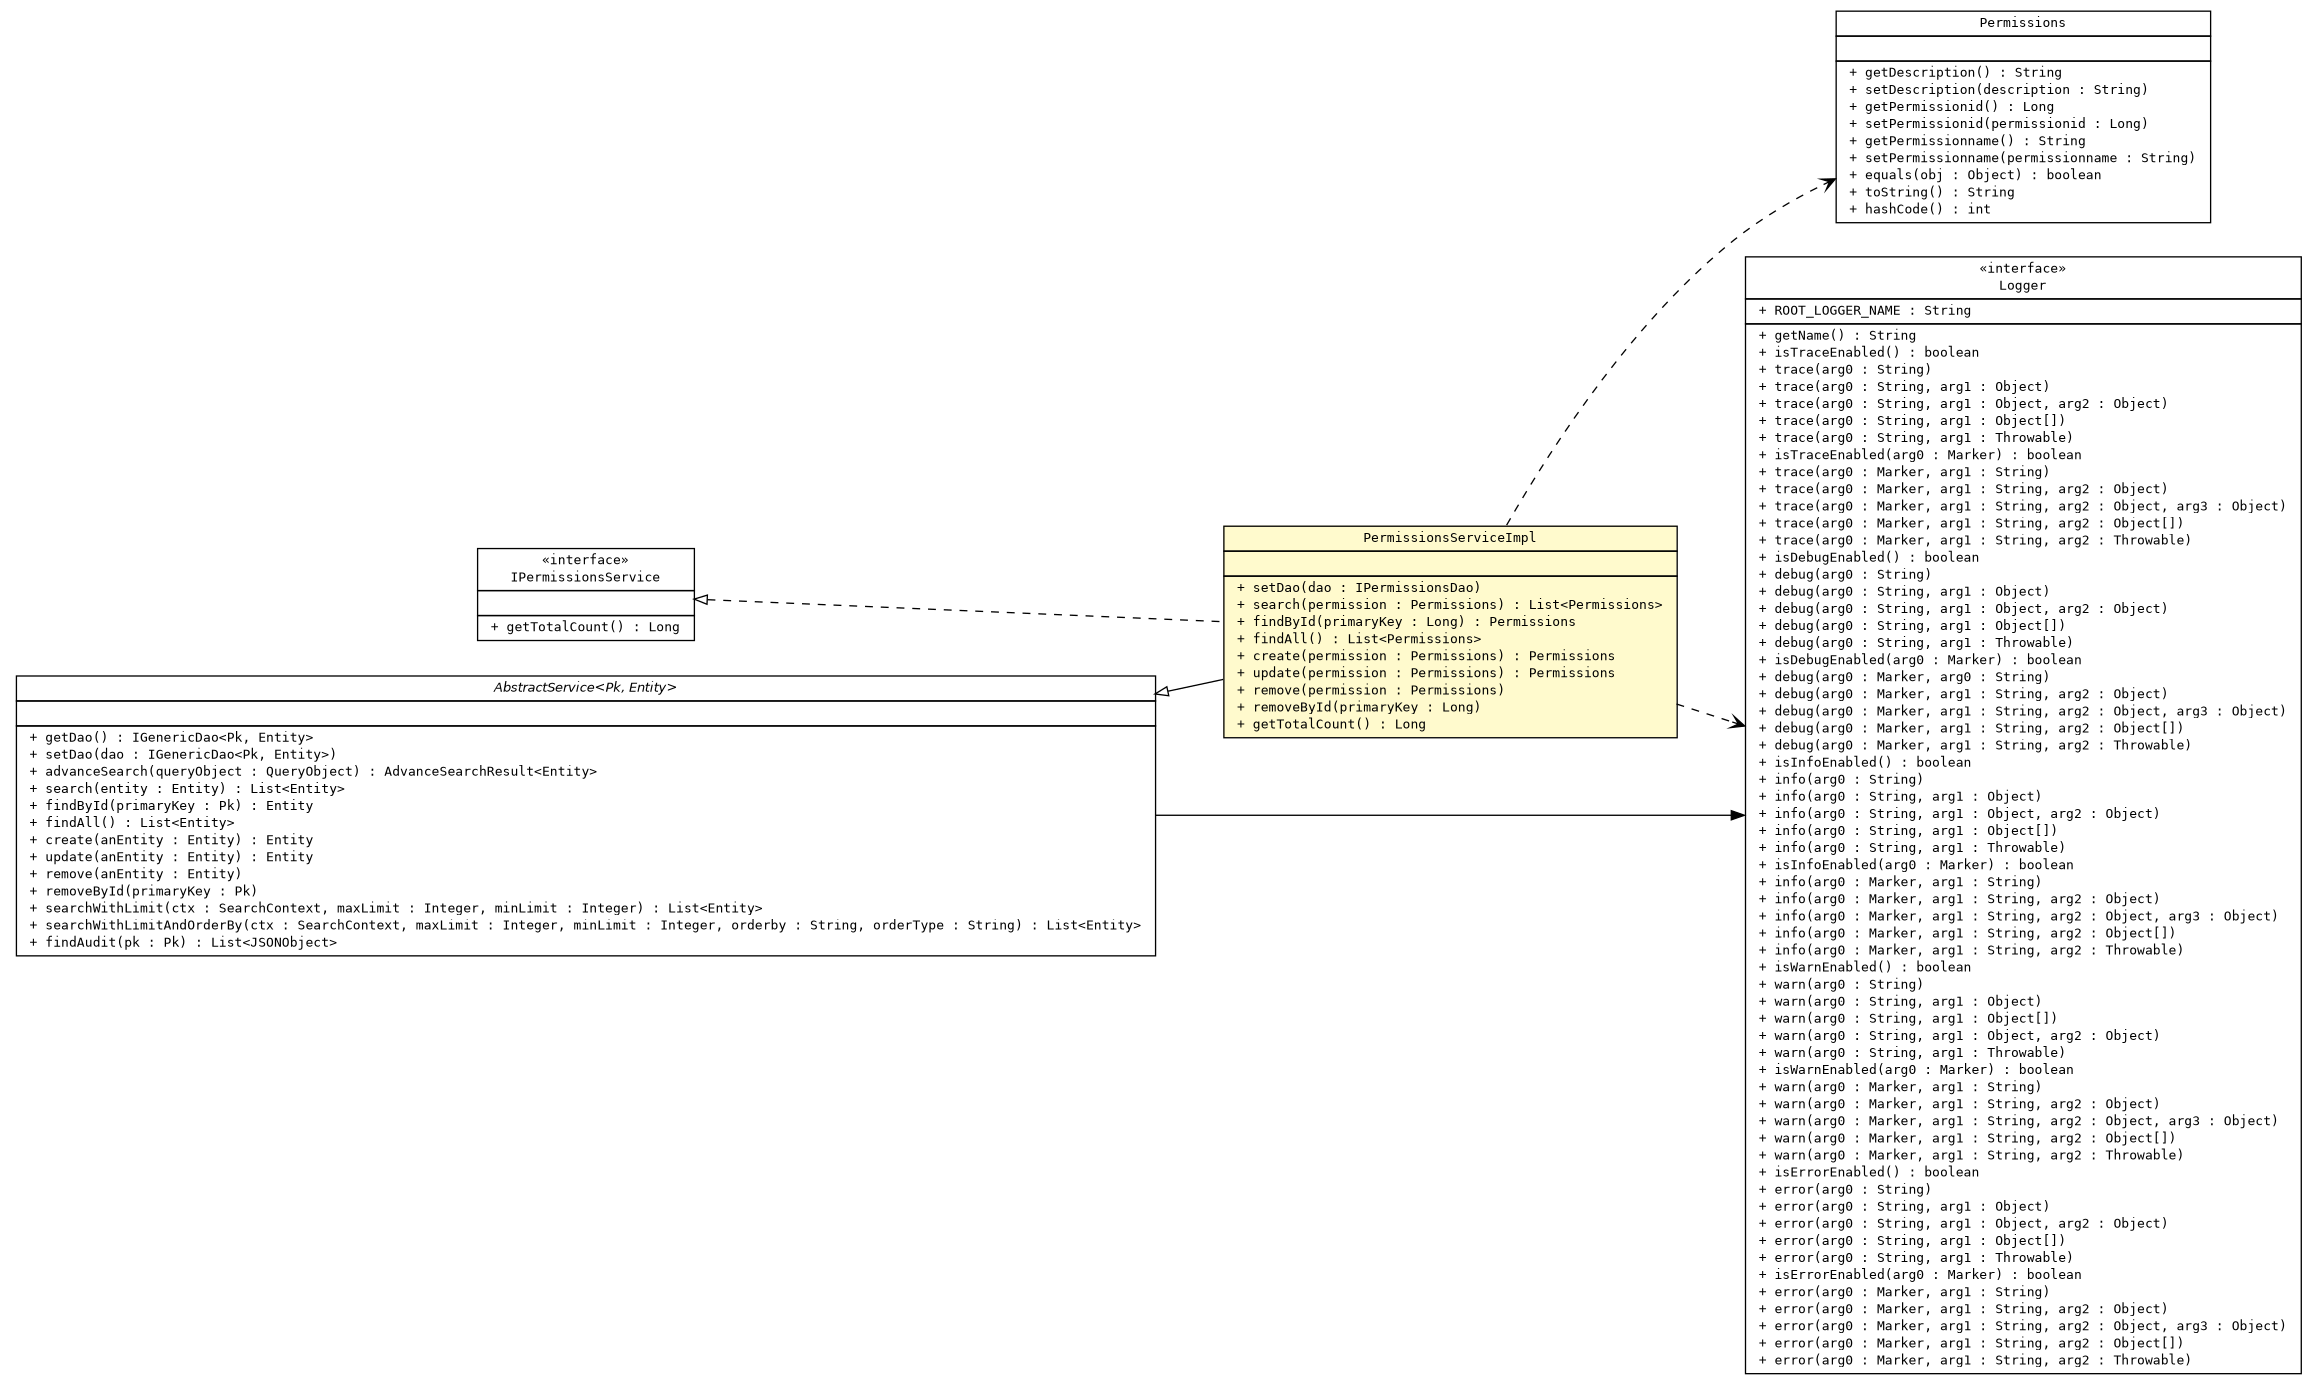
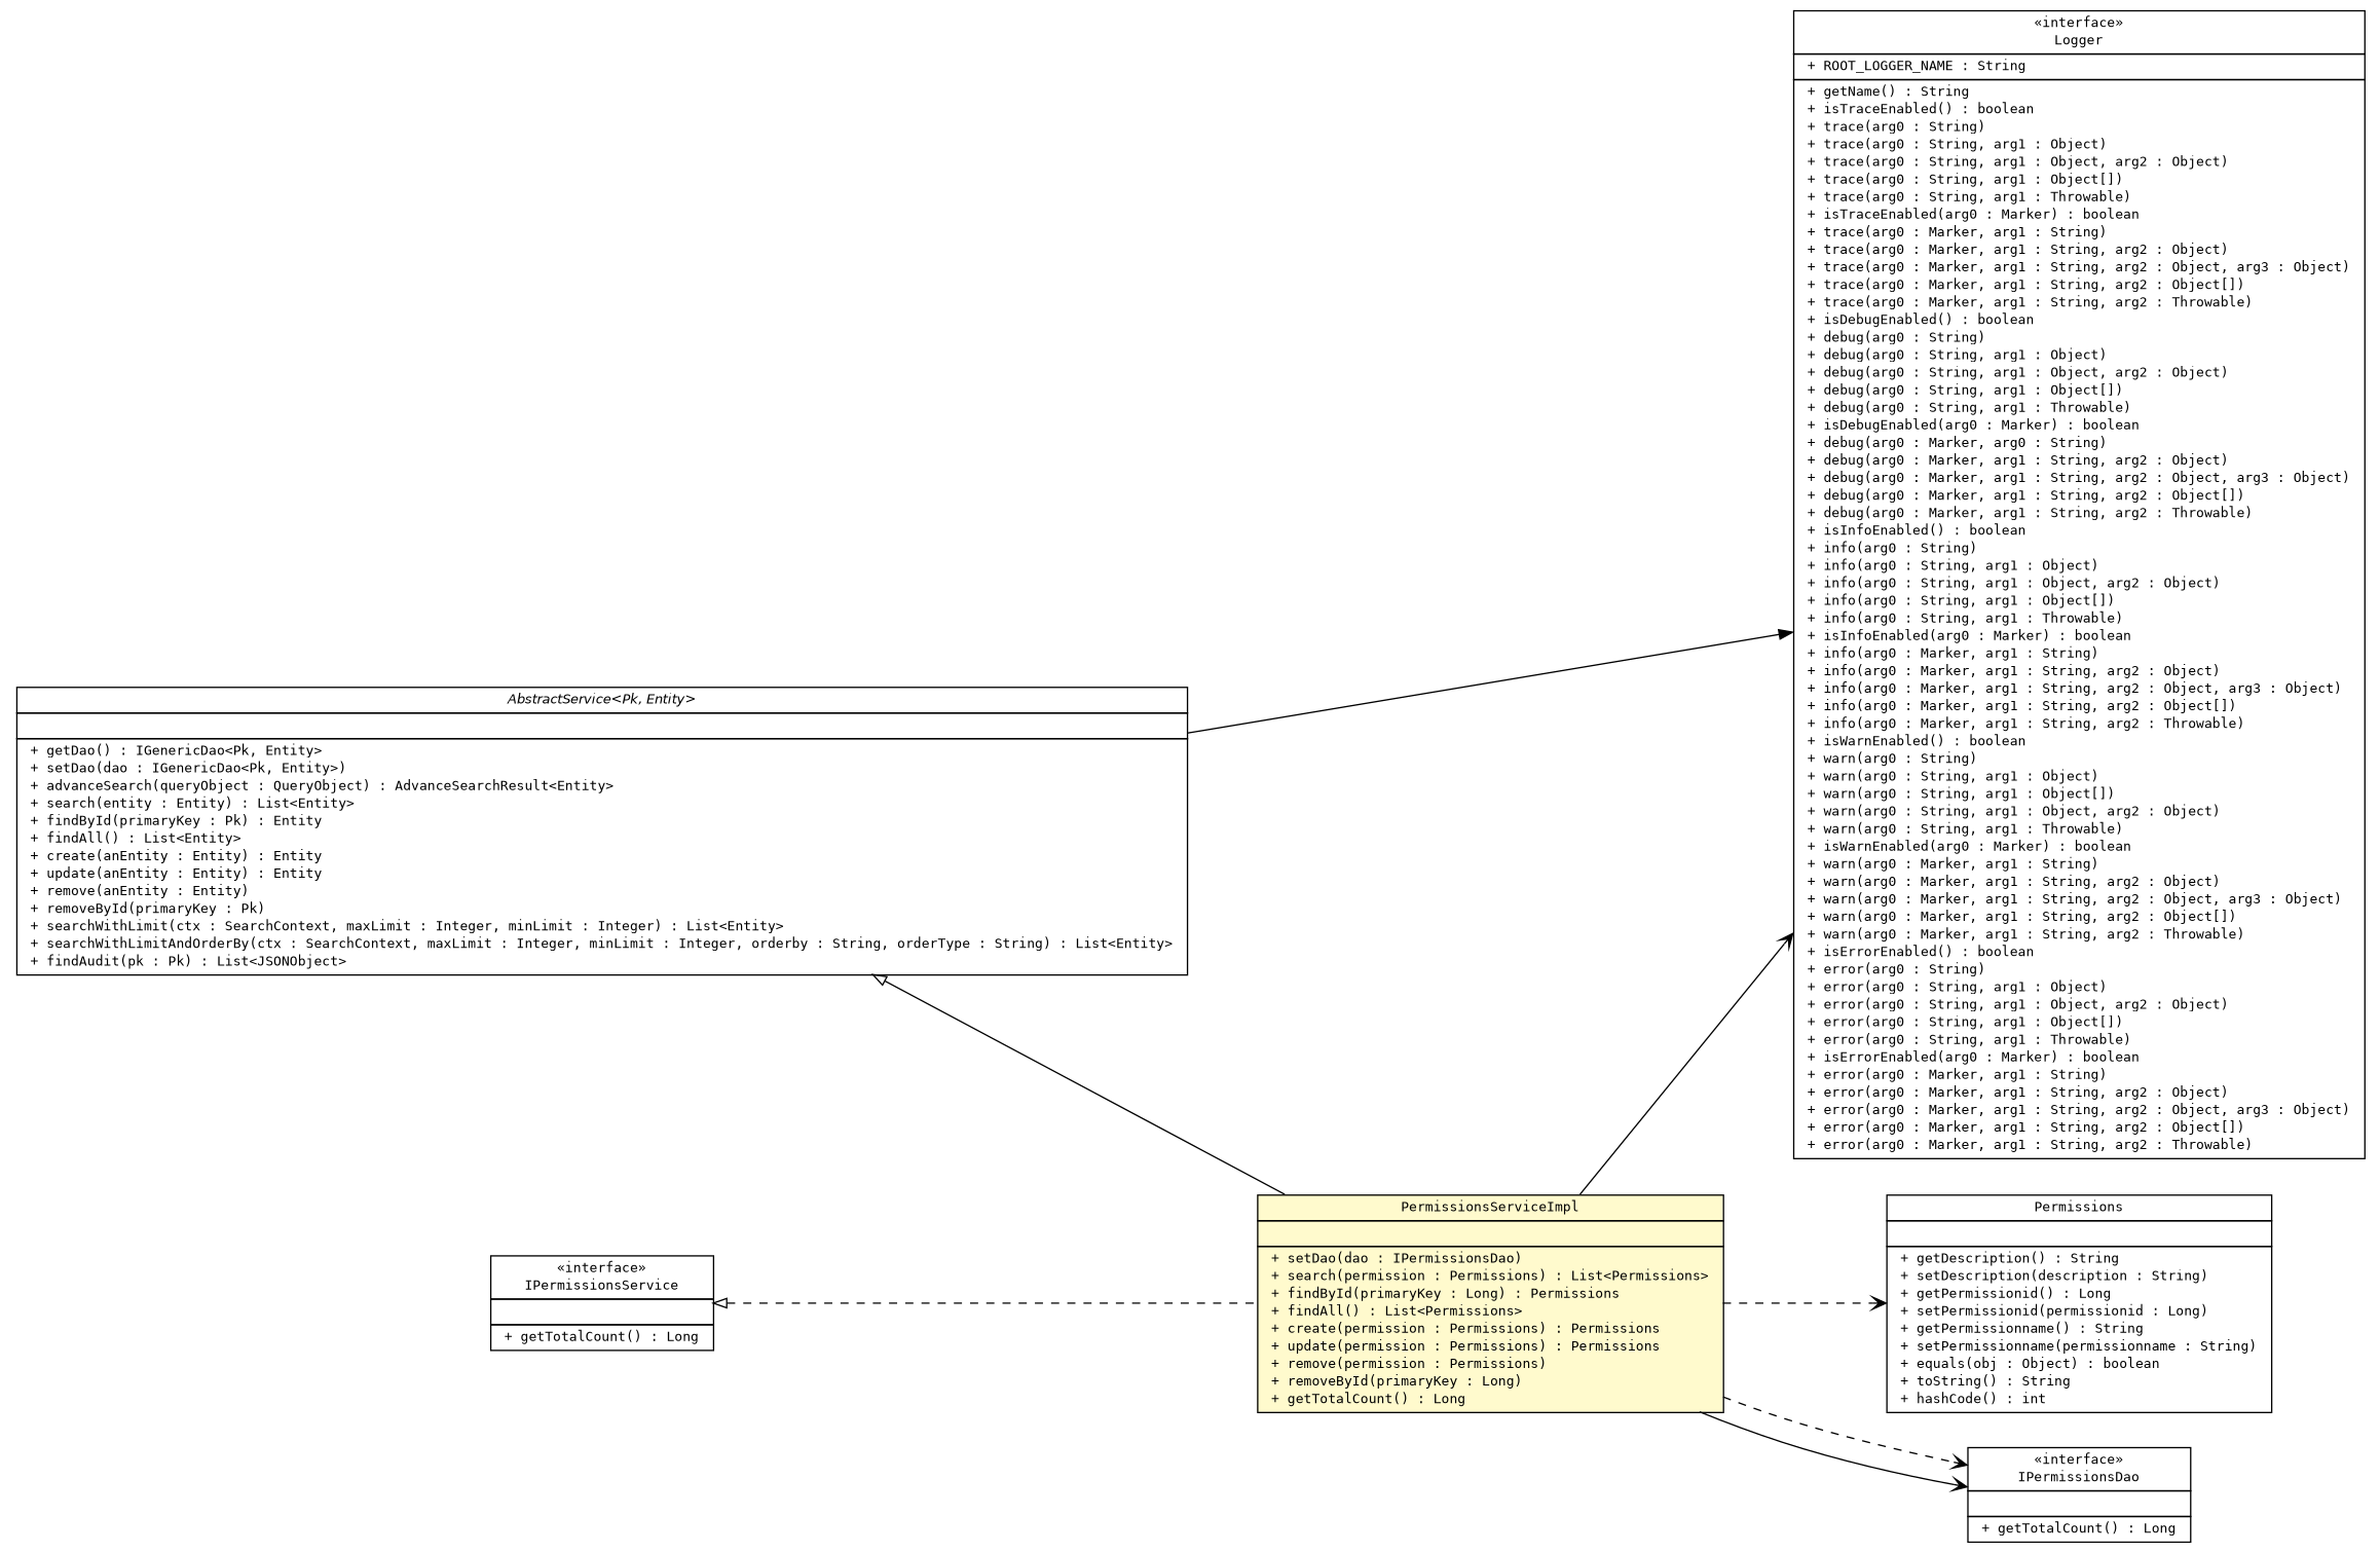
  digraph {
    fontname="DejaVu Sans Mono"
    nodesep=0.25
    rankdir=LR
    ranksep=0.5
    node [fontcolor=black fontname="DejaVu Sans Mono" fontsize=10.0 shape=plaintext]
    edge [fontname="DejaVu Sans Mono" fontsize=10.0 headport=p labelfontname=Helvetica labelfontsize=10 tailport=p arrowhead=open color=black fontcolor=black]
    n1 [label=<<table title="com.inn.headstartdemo.service.IPermissionsService" border="0" cellborder="1" cellspacing="0" cellpadding="2" port="p" href="../IPermissionsService.html"> 		<tr><td><table border="0" cellspacing="0" cellpadding="1"> <tr><td align="center" balign="center"> &#171;interface&#187; </td></tr> <tr><td align="center" balign="center"> IPermissionsService </td></tr> 		</table></td></tr> 		<tr><td><table border="0" cellspacing="0" cellpadding="1"> <tr><td align="left" balign="left">  </td></tr> 		</table></td></tr> 		<tr><td><table border="0" cellspacing="0" cellpadding="1"> <tr><td align="left" balign="left"> + getTotalCount() : Long </td></tr> 		</table></td></tr> 		</table>>]
    n2 [label=<<table title="com.inn.headstartdemo.service.impl.PermissionsServiceImpl" border="0" cellborder="1" cellspacing="0" cellpadding="2" port="p" bgcolor="lemonChiffon" href="./PermissionsServiceImpl.html"> 		<tr><td><table border="0" cellspacing="0" cellpadding="1"> <tr><td align="center" balign="center"> PermissionsServiceImpl </td></tr> 		</table></td></tr> 		<tr><td><table border="0" cellspacing="0" cellpadding="1"> <tr><td align="left" balign="left">  </td></tr> 		</table></td></tr> 		<tr><td><table border="0" cellspacing="0" cellpadding="1"> <tr><td align="left" balign="left"> + setDao(dao : IPermissionsDao) </td></tr> <tr><td align="left" balign="left"> + search(permission : Permissions) : List&lt;Permissions&gt; </td></tr> <tr><td align="left" balign="left"> + findById(primaryKey : Long) : Permissions </td></tr> <tr><td align="left" balign="left"> + findAll() : List&lt;Permissions&gt; </td></tr> <tr><td align="left" balign="left"> + create(permission : Permissions) : Permissions </td></tr> <tr><td align="left" balign="left"> + update(permission : Permissions) : Permissions </td></tr> <tr><td align="left" balign="left"> + remove(permission : Permissions) </td></tr> <tr><td align="left" balign="left"> + removeById(primaryKey : Long) </td></tr> <tr><td align="left" balign="left"> + getTotalCount() : Long </td></tr> 		</table></td></tr> 		</table>>]
    n3 [label=<<table title="org.slf4j.Logger" border="0" cellborder="1" cellspacing="0" cellpadding="2" port="p" href="http://java.sun.com/j2se/1.4.2/docs/api/org/slf4j/Logger.html"> 		<tr><td><table border="0" cellspacing="0" cellpadding="1"> <tr><td align="center" balign="center"> &#171;interface&#187; </td></tr> <tr><td align="center" balign="center"> Logger </td></tr> 		</table></td></tr> 		<tr><td><table border="0" cellspacing="0" cellpadding="1"> <tr><td align="left" balign="left"> + ROOT_LOGGER_NAME : String </td></tr> 		</table></td></tr> 		<tr><td><table border="0" cellspacing="0" cellpadding="1"> <tr><td align="left" balign="left"> + getName() : String </td></tr> <tr><td align="left" balign="left"> + isTraceEnabled() : boolean </td></tr> <tr><td align="left" balign="left"> + trace(arg0 : String) </td></tr> <tr><td align="left" balign="left"> + trace(arg0 : String, arg1 : Object) </td></tr> <tr><td align="left" balign="left"> + trace(arg0 : String, arg1 : Object, arg2 : Object) </td></tr> <tr><td align="left" balign="left"> + trace(arg0 : String, arg1 : Object[]) </td></tr> <tr><td align="left" balign="left"> + trace(arg0 : String, arg1 : Throwable) </td></tr> <tr><td align="left" balign="left"> + isTraceEnabled(arg0 : Marker) : boolean </td></tr> <tr><td align="left" balign="left"> + trace(arg0 : Marker, arg1 : String) </td></tr> <tr><td align="left" balign="left"> + trace(arg0 : Marker, arg1 : String, arg2 : Object) </td></tr> <tr><td align="left" balign="left"> + trace(arg0 : Marker, arg1 : String, arg2 : Object, arg3 : Object) </td></tr> <tr><td align="left" balign="left"> + trace(arg0 : Marker, arg1 : String, arg2 : Object[]) </td></tr> <tr><td align="left" balign="left"> + trace(arg0 : Marker, arg1 : String, arg2 : Throwable) </td></tr> <tr><td align="left" balign="left"> + isDebugEnabled() : boolean </td></tr> <tr><td align="left" balign="left"> + debug(arg0 : String) </td></tr> <tr><td align="left" balign="left"> + debug(arg0 : String, arg1 : Object) </td></tr> <tr><td align="left" balign="left"> + debug(arg0 : String, arg1 : Object, arg2 : Object) </td></tr> <tr><td align="left" balign="left"> + debug(arg0 : String, arg1 : Object[]) </td></tr> <tr><td align="left" balign="left"> + debug(arg0 : String, arg1 : Throwable) </td></tr> <tr><td align="left" balign="left"> + isDebugEnabled(arg0 : Marker) : boolean </td></tr> <tr><td align="left" balign="left"> + debug(arg0 : Marker, arg0 : String) </td></tr> <tr><td align="left" balign="left"> + debug(arg0 : Marker, arg1 : String, arg2 : Object) </td></tr> <tr><td align="left" balign="left"> + debug(arg0 : Marker, arg1 : String, arg2 : Object, arg3 : Object) </td></tr> <tr><td align="left" balign="left"> + debug(arg0 : Marker, arg1 : String, arg2 : Object[]) </td></tr> <tr><td align="left" balign="left"> + debug(arg0 : Marker, arg1 : String, arg2 : Throwable) </td></tr> <tr><td align="left" balign="left"> + isInfoEnabled() : boolean </td></tr> <tr><td align="left" balign="left"> + info(arg0 : String) </td></tr> <tr><td align="left" balign="left"> + info(arg0 : String, arg1 : Object) </td></tr> <tr><td align="left" balign="left"> + info(arg0 : String, arg1 : Object, arg2 : Object) </td></tr> <tr><td align="left" balign="left"> + info(arg0 : String, arg1 : Object[]) </td></tr> <tr><td align="left" balign="left"> + info(arg0 : String, arg1 : Throwable) </td></tr> <tr><td align="left" balign="left"> + isInfoEnabled(arg0 : Marker) : boolean </td></tr> <tr><td align="left" balign="left"> + info(arg0 : Marker, arg1 : String) </td></tr> <tr><td align="left" balign="left"> + info(arg0 : Marker, arg1 : String, arg2 : Object) </td></tr> <tr><td align="left" balign="left"> + info(arg0 : Marker, arg1 : String, arg2 : Object, arg3 : Object) </td></tr> <tr><td align="left" balign="left"> + info(arg0 : Marker, arg1 : String, arg2 : Object[]) </td></tr> <tr><td align="left" balign="left"> + info(arg0 : Marker, arg1 : String, arg2 : Throwable) </td></tr> <tr><td align="left" balign="left"> + isWarnEnabled() : boolean </td></tr> <tr><td align="left" balign="left"> + warn(arg0 : String) </td></tr> <tr><td align="left" balign="left"> + warn(arg0 : String, arg1 : Object) </td></tr> <tr><td align="left" balign="left"> + warn(arg0 : String, arg1 : Object[]) </td></tr> <tr><td align="left" balign="left"> + warn(arg0 : String, arg1 : Object, arg2 : Object) </td></tr> <tr><td align="left" balign="left"> + warn(arg0 : String, arg1 : Throwable) </td></tr> <tr><td align="left" balign="left"> + isWarnEnabled(arg0 : Marker) : boolean </td></tr> <tr><td align="left" balign="left"> + warn(arg0 : Marker, arg1 : String) </td></tr> <tr><td align="left" balign="left"> + warn(arg0 : Marker, arg1 : String, arg2 : Object) </td></tr> <tr><td align="left" balign="left"> + warn(arg0 : Marker, arg1 : String, arg2 : Object, arg3 : Object) </td></tr> <tr><td align="left" balign="left"> + warn(arg0 : Marker, arg1 : String, arg2 : Object[]) </td></tr> <tr><td align="left" balign="left"> + warn(arg0 : Marker, arg1 : String, arg2 : Throwable) </td></tr> <tr><td align="left" balign="left"> + isErrorEnabled() : boolean </td></tr> <tr><td align="left" balign="left"> + error(arg0 : String) </td></tr> <tr><td align="left" balign="left"> + error(arg0 : String, arg1 : Object) </td></tr> <tr><td align="left" balign="left"> + error(arg0 : String, arg1 : Object, arg2 : Object) </td></tr> <tr><td align="left" balign="left"> + error(arg0 : String, arg1 : Object[]) </td></tr> <tr><td align="left" balign="left"> + error(arg0 : String, arg1 : Throwable) </td></tr> <tr><td align="left" balign="left"> + isErrorEnabled(arg0 : Marker) : boolean </td></tr> <tr><td align="left" balign="left"> + error(arg0 : Marker, arg1 : String) </td></tr> <tr><td align="left" balign="left"> + error(arg0 : Marker, arg1 : String, arg2 : Object) </td></tr> <tr><td align="left" balign="left"> + error(arg0 : Marker, arg1 : String, arg2 : Object, arg3 : Object) </td></tr> <tr><td align="left" balign="left"> + error(arg0 : Marker, arg1 : String, arg2 : Object[]) </td></tr> <tr><td align="left" balign="left"> + error(arg0 : Marker, arg1 : String, arg2 : Throwable) </td></tr> 		</table></td></tr> 		</table>>]
    n4 [label=<<table title="com.inn.headstartdemo.model.Permissions" border="0" cellborder="1" cellspacing="0" cellpadding="2" port="p" href="../../model/Permissions.html"> 		<tr><td><table border="0" cellspacing="0" cellpadding="1"> <tr><td align="center" balign="center"> Permissions </td></tr> 		</table></td></tr> 		<tr><td><table border="0" cellspacing="0" cellpadding="1"> <tr><td align="left" balign="left">  </td></tr> 		</table></td></tr> 		<tr><td><table border="0" cellspacing="0" cellpadding="1"> <tr><td align="left" balign="left"> + getDescription() : String </td></tr> <tr><td align="left" balign="left"> + setDescription(description : String) </td></tr> <tr><td align="left" balign="left"> + getPermissionid() : Long </td></tr> <tr><td align="left" balign="left"> + setPermissionid(permissionid : Long) </td></tr> <tr><td align="left" balign="left"> + getPermissionname() : String </td></tr> <tr><td align="left" balign="left"> + setPermissionname(permissionname : String) </td></tr> <tr><td align="left" balign="left"> + equals(obj : Object) : boolean </td></tr> <tr><td align="left" balign="left"> + toString() : String </td></tr> <tr><td align="left" balign="left"> + hashCode() : int </td></tr> 		</table></td></tr> 		</table>>]
+   n5 [label=<<table title="com.inn.headstartdemo.dao.IPermissionsDao" border="0" cellborder="1" cellspacing="0" cellpadding="2" port="p" href="../../dao/IPermissionsDao.html"> 		<tr><td><table border="0" cellspacing="0" cellpadding="1"> <tr><td align="center" balign="center"> &#171;interface&#187; </td></tr> <tr><td align="center" balign="center"> IPermissionsDao </td></tr> 		</table></td></tr> 		<tr><td><table border="0" cellspacing="0" cellpadding="1"> <tr><td align="left" balign="left">  </td></tr> 		</table></td></tr> 		<tr><td><table border="0" cellspacing="0" cellpadding="1"> <tr><td align="left" balign="left"> + getTotalCount() : Long </td></tr> 		</table></td></tr> 		</table>>]
    n6 [label=<<table title="com.inn.headstartdemo.service.generic.AbstractService" border="0" cellborder="1" cellspacing="0" cellpadding="2" port="p" href="../generic/AbstractService.html"> 		<tr><td><table border="0" cellspacing="0" cellpadding="1"> <tr><td align="center" balign="center"><font face="Helvetica-Oblique"> AbstractService&lt;Pk, Entity&gt; </font></td></tr> 		</table></td></tr> 		<tr><td><table border="0" cellspacing="0" cellpadding="1"> <tr><td align="left" balign="left">  </td></tr> 		</table></td></tr> 		<tr><td><table border="0" cellspacing="0" cellpadding="1"> <tr><td align="left" balign="left"> + getDao() : IGenericDao&lt;Pk, Entity&gt; </td></tr> <tr><td align="left" balign="left"> + setDao(dao : IGenericDao&lt;Pk, Entity&gt;) </td></tr> <tr><td align="left" balign="left"> + advanceSearch(queryObject : QueryObject) : AdvanceSearchResult&lt;Entity&gt; </td></tr> <tr><td align="left" balign="left"> + search(entity : Entity) : List&lt;Entity&gt; </td></tr> <tr><td align="left" balign="left"> + findById(primaryKey : Pk) : Entity </td></tr> <tr><td align="left" balign="left"> + findAll() : List&lt;Entity&gt; </td></tr> <tr><td align="left" balign="left"> + create(anEntity : Entity) : Entity </td></tr> <tr><td align="left" balign="left"> + update(anEntity : Entity) : Entity </td></tr> <tr><td align="left" balign="left"> + remove(anEntity : Entity) </td></tr> <tr><td align="left" balign="left"> + removeById(primaryKey : Pk) </td></tr> <tr><td align="left" balign="left"> + searchWithLimit(ctx : SearchContext, maxLimit : Integer, minLimit : Integer) : List&lt;Entity&gt; </td></tr> <tr><td align="left" balign="left"> + searchWithLimitAndOrderBy(ctx : SearchContext, maxLimit : Integer, minLimit : Integer, orderby : String, orderType : String) : List&lt;Entity&gt; </td></tr> <tr><td align="left" balign="left"> + findAudit(pk : Pk) : List&lt;JSONObject&gt; </td></tr> 		</table></td></tr> 		</table>>]
    n1 -> n2 [arrowtail=empty dir=back fontsize=10 style=dashed arrowhead="" color="" fontcolor=""]
-   n2 -> n3 [style=dashed]
+   n2 -> n3
    n2 -> n4 [style=dashed]
+   n2 -> n5
+   n2 -> n5 [style=dashed]
    n6 -> n2 [arrowtail=empty dir=back fontsize=10 arrowhead="" color="" fontcolor=""]
    n6 -> n3 [arrowhead=normal]
  }
